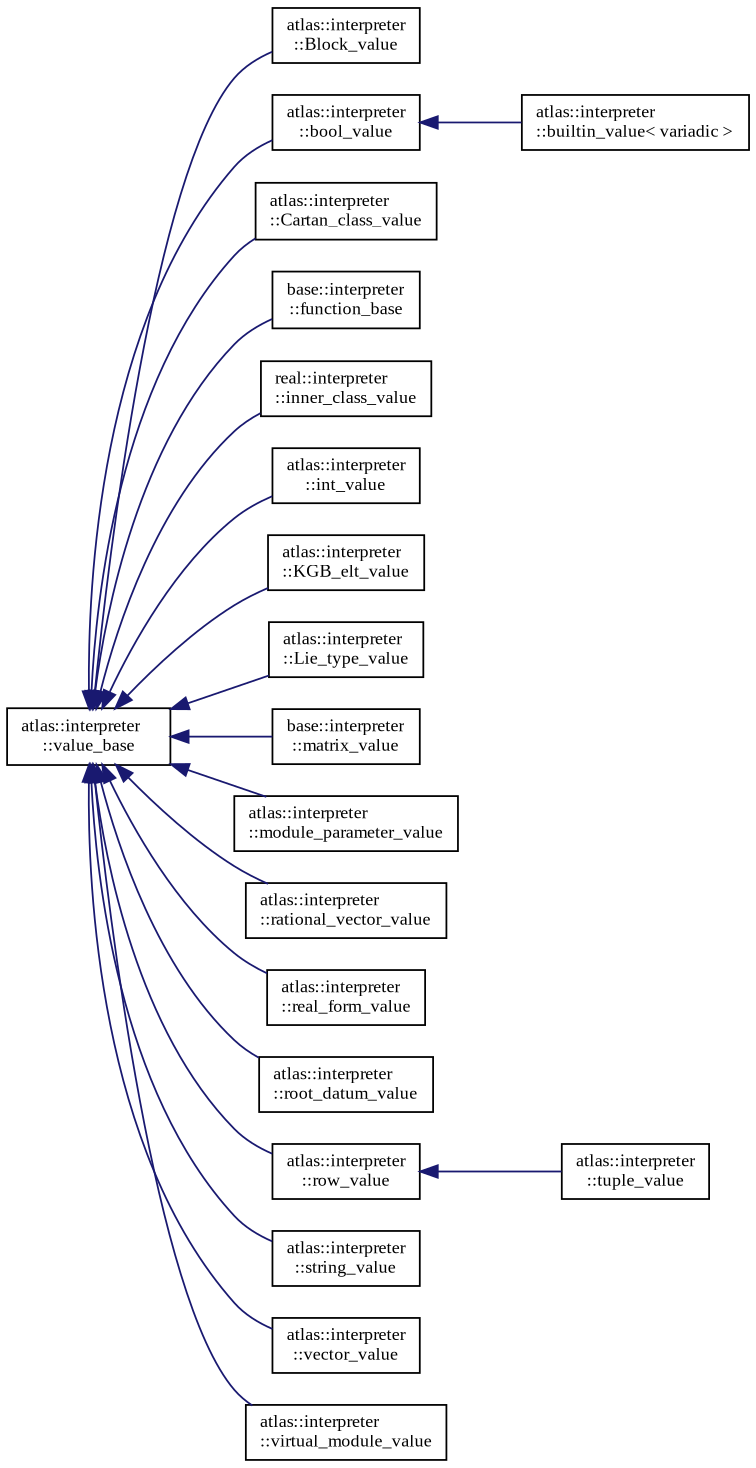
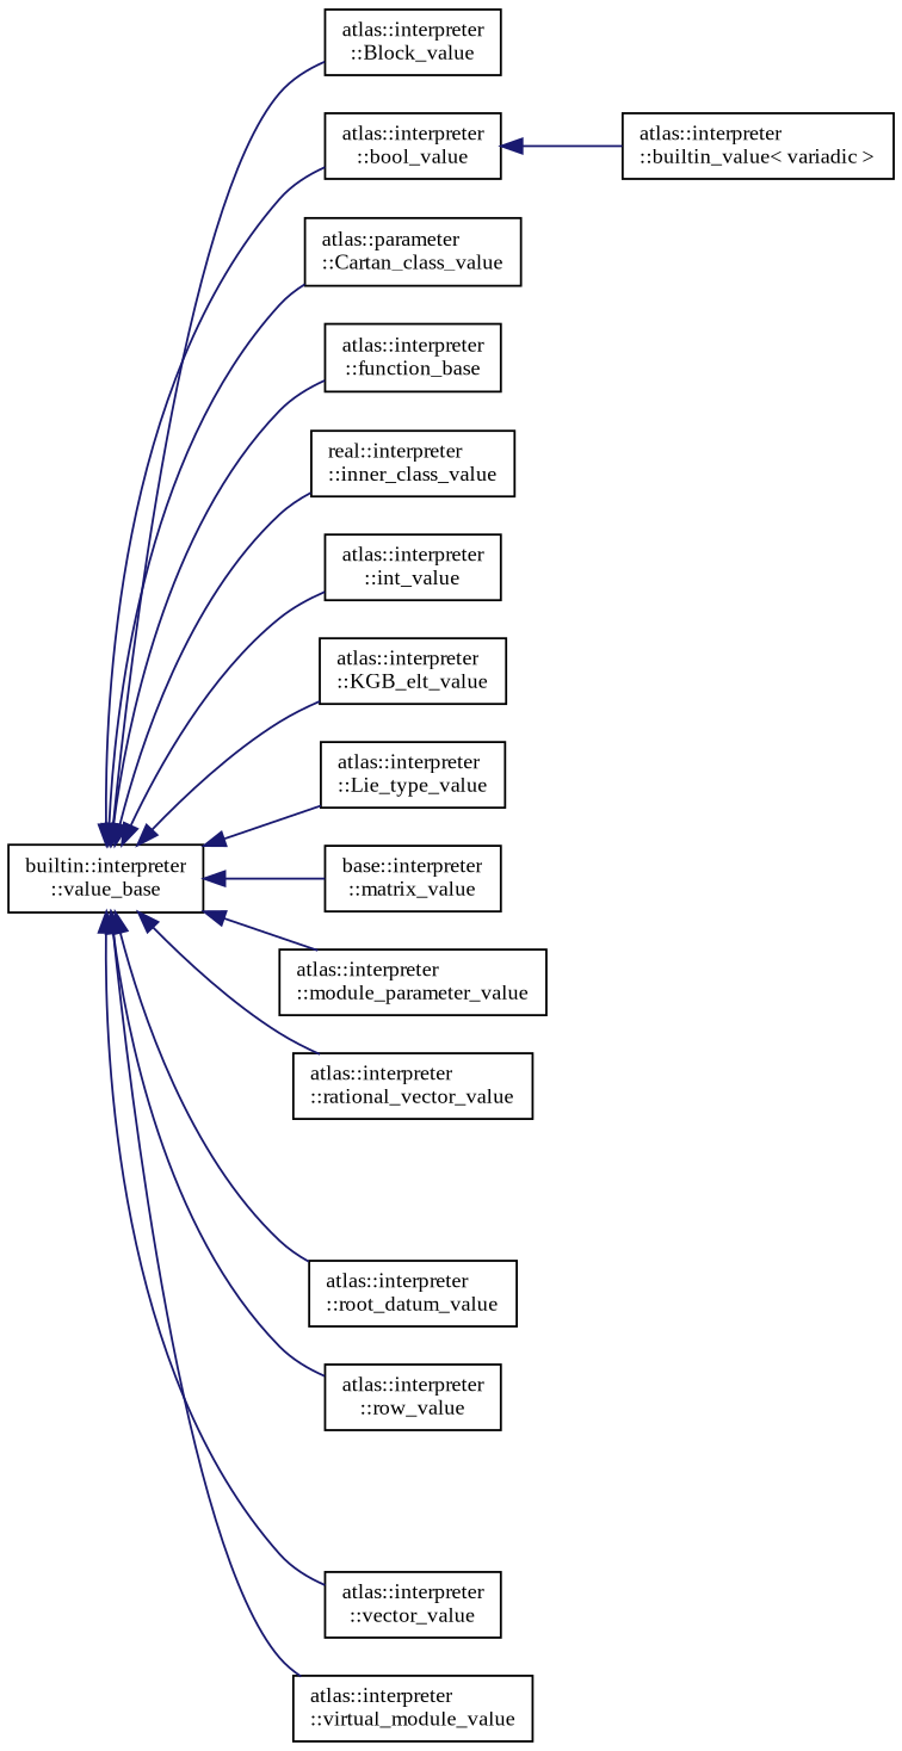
  digraph {
    fontname="Liberation Serif"
    rankdir=LR
    node [color=black fillcolor=white fontname="Liberation Serif" fontsize=10 shape=record style=filled]
    edge [color=midnightblue dir=back fontname="Liberation Serif" fontsize=10 labelfontname=Helvetica labelfontsize=10 style=solid]
-   n1 [height=0.2 label="atlas::interpreter\l::value_base" width=0.4]
+   n1 [height=0.2 label="builtin::interpreter\l::value_base" width=0.4]
    n2 [height=0.2 label="atlas::interpreter\l::Block_value" width=0.4]
    n3 [height=0.2 label="atlas::interpreter\l::bool_value" width=0.4]
-   n4 [height=0.2 label="atlas::interpreter\l::Cartan_class_value" width=0.4]
-   n5 [height=0.2 label="base::interpreter\l::function_base" width=0.4]
+   n4 [height=0.2 label="atlas::parameter\l::Cartan_class_value" width=0.4]
+   n5 [height=0.2 label="atlas::interpreter\l::function_base" width=0.4]
    n6 [height=0.2 label="real::interpreter\l::inner_class_value" width=0.4]
    n7 [height=0.2 label="atlas::interpreter\l::int_value" width=0.4]
    n8 [height=0.2 label="atlas::interpreter\l::KGB_elt_value" width=0.4]
    n9 [height=0.2 label="atlas::interpreter\l::Lie_type_value" width=0.4]
    n10 [height=0.2 label="base::interpreter\l::matrix_value" width=0.4]
    n11 [height=0.2 label="atlas::interpreter\l::module_parameter_value" width=0.4]
    n12 [height=0.2 label="atlas::interpreter\l::rational_vector_value" width=0.4]
-   n13 [height=0.2 label="atlas::interpreter\l::real_form_value" width=0.4]
    n14 [height=0.2 label="atlas::interpreter\l::root_datum_value" width=0.4]
    n15 [height=0.2 label="atlas::interpreter\l::row_value" width=0.4]
-   n16 [height=0.2 label="atlas::interpreter\l::string_value" width=0.4]
    n17 [height=0.2 label="atlas::interpreter\l::vector_value" width=0.4]
    n18 [height=0.2 label="atlas::interpreter\l::virtual_module_value" width=0.4]
    n19 [height=0.2 label="atlas::interpreter\l::builtin_value\< variadic \>" width=0.4]
-   n20 [height=0.2 label="atlas::interpreter\l::tuple_value" width=0.4]
    n1 -> n2
    n1 -> n3
    n1 -> n4
    n1 -> n5
    n1 -> n6
    n1 -> n7
    n1 -> n8
    n1 -> n9
    n1 -> n10
    n1 -> n11
    n1 -> n12
-   n1 -> n13
    n1 -> n14
    n1 -> n15
-   n1 -> n16
    n1 -> n17
    n1 -> n18
    n3 -> n19
-   n15 -> n20
  }
